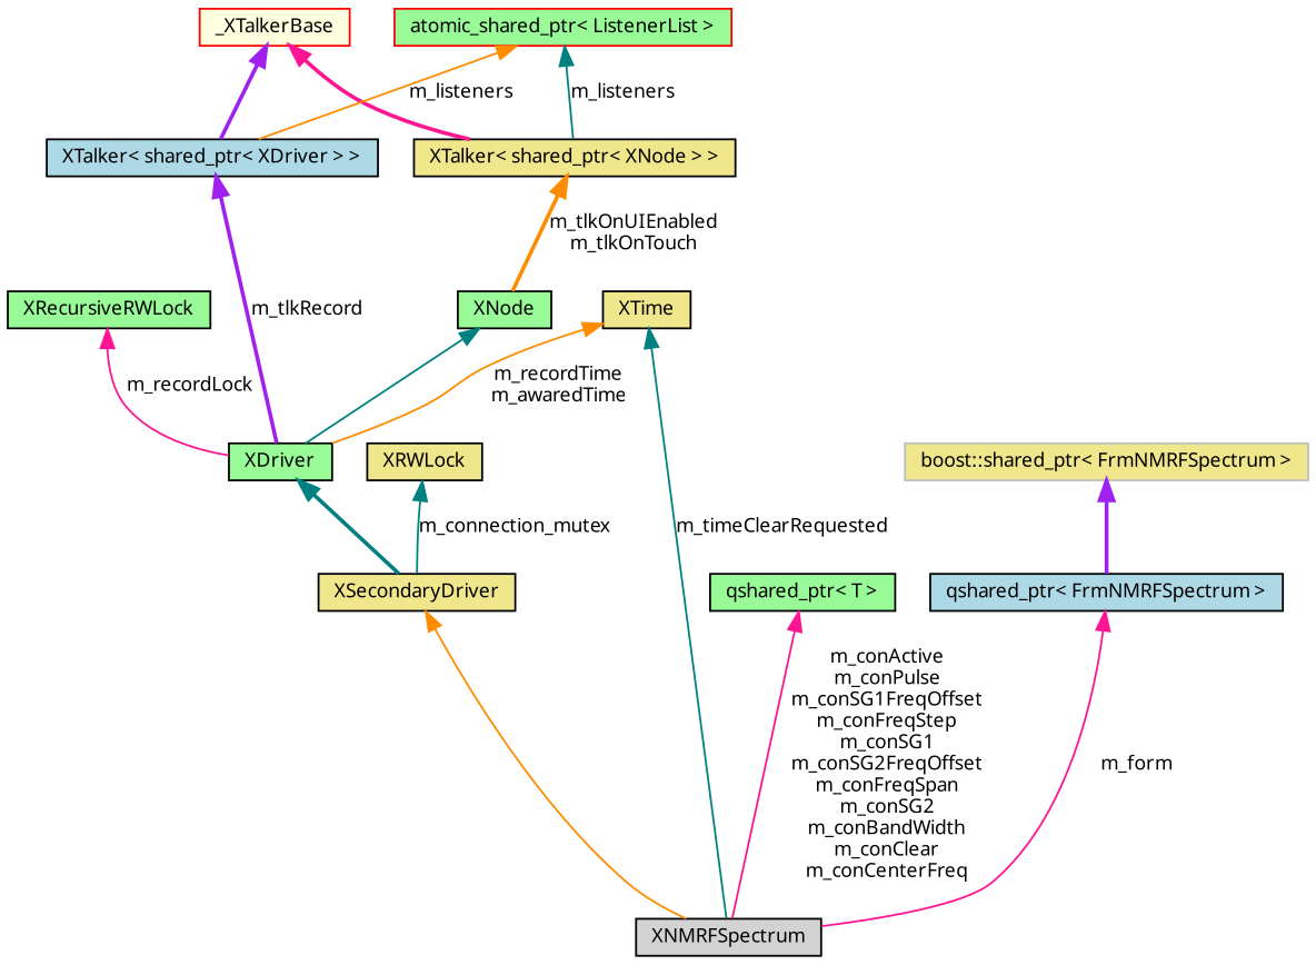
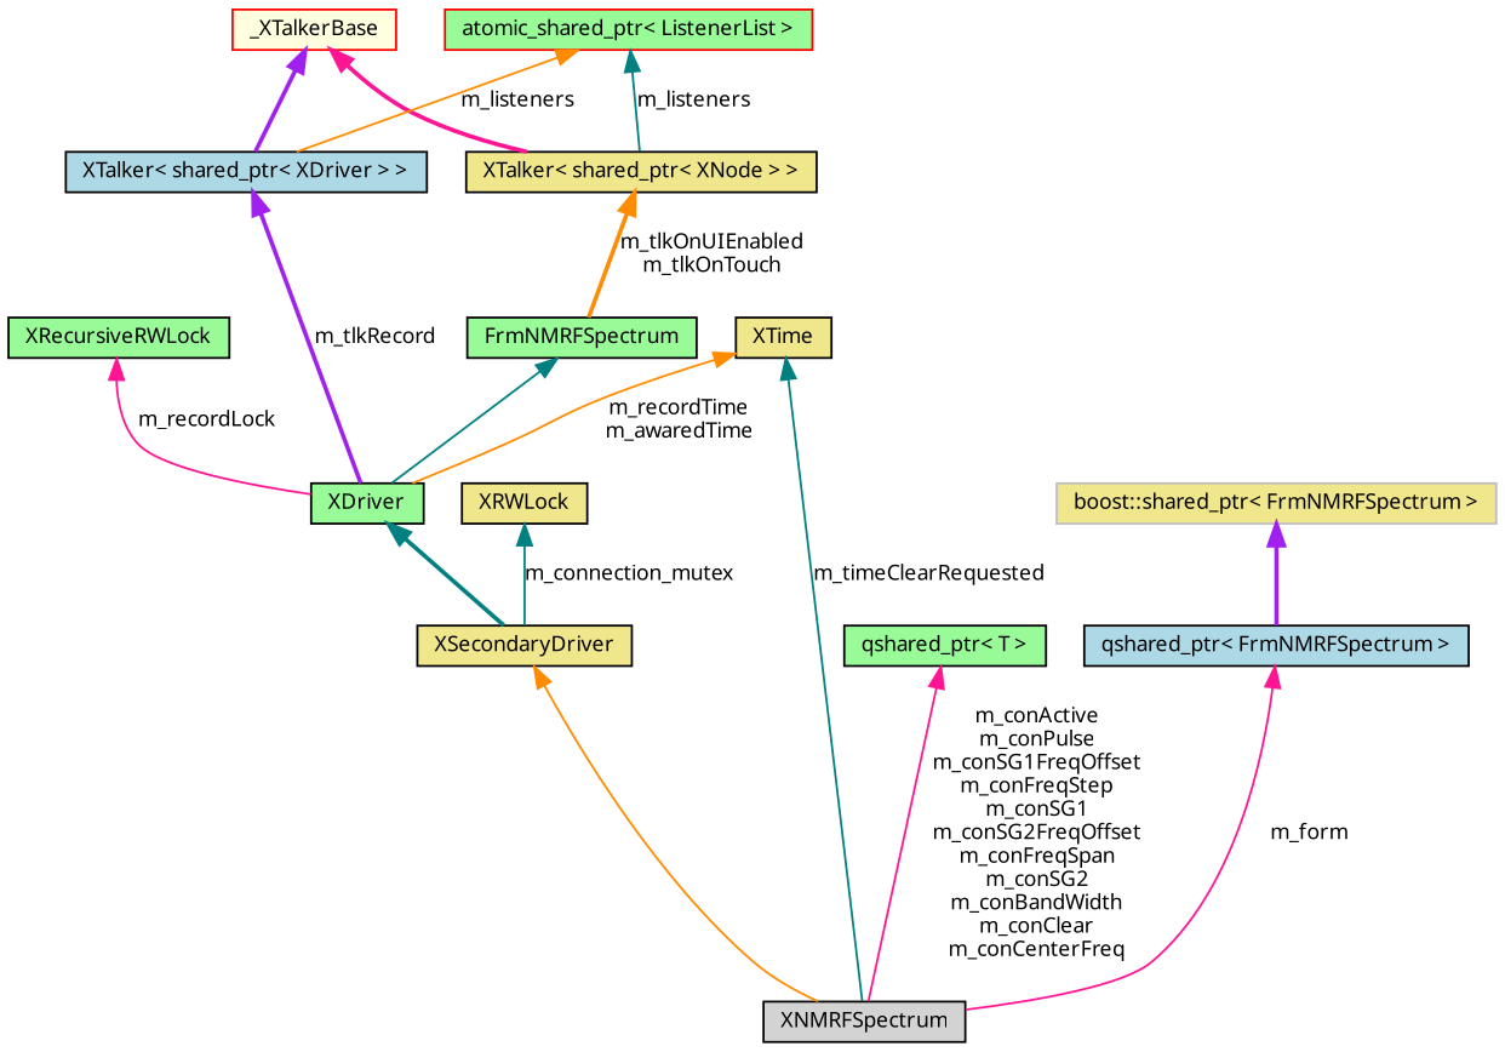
  digraph {
    fontname="Noto Sans"
    node [color=black fillcolor=khaki fontname="Noto Sans" fontsize=10 shape=record style=filled]
    edge [color=teal dir=back fontname="Noto Sans" fontsize=10 labelfontname="FreeSans.ttf" labelfontsize=10 style=solid]
    n1 [fillcolor=lightgrey fontcolor=black height=0.2 label=XNMRFSpectrum width=0.4]
    n2 [height=0.2 label=XSecondaryDriver width=0.4]
    n3 [fillcolor=palegreen height=0.2 label=XDriver width=0.4]
-   n4 [fillcolor=palegreen height=0.2 label=XNode width=0.4]
+   n4 [fillcolor=palegreen height=0.2 label=FrmNMRFSpectrum width=0.4]
    n5 [height=0.2 label="XTalker\< shared_ptr\< XNode \> \>" width=0.4]
    n6 [color=red fillcolor=lightyellow height=0.2 label=_XTalkerBase width=0.4]
    n7 [fillcolor=lightblue height=0.2 label="XTalker\< shared_ptr\< XDriver \> \>" width=0.4]
    n8 [color=red fillcolor=palegreen height=0.2 label="atomic_shared_ptr\< ListenerList \>" width=0.4]
    n9 [height=0.2 label=XTime width=0.4]
    n10 [fillcolor=palegreen height=0.2 label=XRecursiveRWLock width=0.4]
    n11 [height=0.2 label=XRWLock width=0.4]
    n12 [fillcolor=palegreen height=0.2 label="qshared_ptr\< T \>" width=0.4]
    n13 [fillcolor=lightblue height=0.2 label="qshared_ptr\< FrmNMRFSpectrum \>" width=0.4]
    n14 [color=grey75 height=0.2 label="boost::shared_ptr\< FrmNMRFSpectrum \>" width=0.4]
    n2 -> n1 [color=darkorange]
    n3 -> n2 [style=bold]
    n4 -> n3
    n5 -> n4 [color=darkorange label="m_tlkOnUIEnabled\nm_tlkOnTouch" style=bold]
    n6 -> n5 [color=deeppink style=bold]
    n6 -> n7 [color=purple style=bold]
    n7 -> n3 [color=purple label=m_tlkRecord style=bold]
    n8 -> n5 [label=m_listeners]
    n8 -> n7 [color=darkorange label=m_listeners]
    n9 -> n1 [label=m_timeClearRequested]
    n9 -> n3 [color=darkorange label="m_recordTime\nm_awaredTime"]
    n10 -> n3 [color=deeppink label=m_recordLock]
    n11 -> n2 [label=m_connection_mutex]
    n12 -> n1 [color=deeppink label="m_conActive\nm_conPulse\nm_conSG1FreqOffset\nm_conFreqStep\nm_conSG1\nm_conSG2FreqOffset\nm_conFreqSpan\nm_conSG2\nm_conBandWidth\nm_conClear\nm_conCenterFreq"]
    n13 -> n1 [color=deeppink label=m_form]
    n14 -> n13 [color=purple style=bold]
  }
